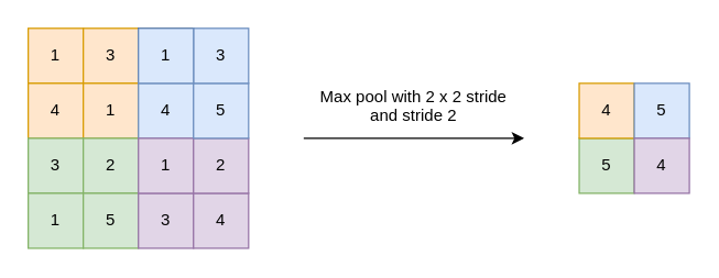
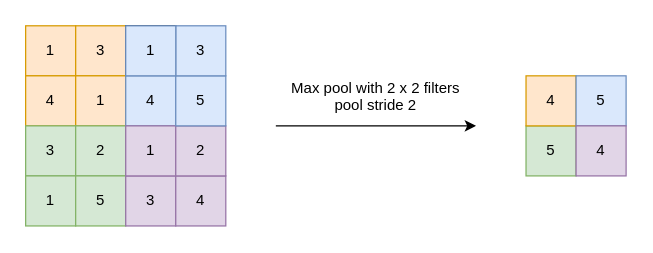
  <mxCell id="0" />
  <mxCell id="1" parent="0" />
  <mxCell id="2" value="1" style="whiteSpace=wrap;html=1;aspect=fixed;fillColor=#ffe6cc;strokeColor=#d79b00;" parent="1" vertex="1"><mxGeometry width="40" height="40" as="geometry" x="20" y="20" /></mxCell>
  <mxCell id="3" value="3" style="whiteSpace=wrap;html=1;aspect=fixed;fillColor=#ffe6cc;strokeColor=#d79b00;" parent="1" vertex="1"><mxGeometry x="60" width="40" height="40" as="geometry" y="20" /></mxCell>
  <mxCell id="4" value="4" style="whiteSpace=wrap;html=1;aspect=fixed;fillColor=#ffe6cc;strokeColor=#d79b00;" parent="1" vertex="1"><mxGeometry y="60" width="40" height="40" as="geometry" x="20" /></mxCell>
  <mxCell id="5" value="1" style="whiteSpace=wrap;html=1;aspect=fixed;fillColor=#ffe6cc;strokeColor=#d79b00;" parent="1" vertex="1"><mxGeometry x="60" y="60" width="40" height="40" as="geometry" /></mxCell>
  <mxCell id="6" value="3" style="whiteSpace=wrap;html=1;aspect=fixed;fillColor=#d5e8d4;strokeColor=#82b366;" parent="1" vertex="1"><mxGeometry y="100" width="40" height="40" as="geometry" x="20" /></mxCell>
  <mxCell id="7" value="2" style="whiteSpace=wrap;html=1;aspect=fixed;fillColor=#d5e8d4;strokeColor=#82b366;" parent="1" vertex="1"><mxGeometry x="60" y="100" width="40" height="40" as="geometry" /></mxCell>
  <mxCell id="8" value="1" style="whiteSpace=wrap;html=1;aspect=fixed;fillColor=#d5e8d4;strokeColor=#82b366;" parent="1" vertex="1"><mxGeometry y="140" width="40" height="40" as="geometry" x="20" /></mxCell>
  <mxCell id="9" value="5" style="whiteSpace=wrap;html=1;aspect=fixed;fillColor=#d5e8d4;strokeColor=#82b366;" parent="1" vertex="1"><mxGeometry x="60" y="140" width="40" height="40" as="geometry" /></mxCell>
  <mxCell id="10" value="" style="whiteSpace=wrap;html=1;aspect=fixed;" parent="1" vertex="1"><mxGeometry x="100" width="40" height="40" as="geometry" y="20" /></mxCell>
  <mxCell id="11" value="4" style="whiteSpace=wrap;html=1;aspect=fixed;fillColor=#dae8fc;strokeColor=#6c8ebf;" parent="1" vertex="1"><mxGeometry x="100" y="60" width="40" height="40" as="geometry" /></mxCell>
  <mxCell id="12" value="3" style="whiteSpace=wrap;html=1;aspect=fixed;fillColor=#e1d5e7;strokeColor=#9673a6;" parent="1" vertex="1"><mxGeometry x="100" y="140" width="40" height="40" as="geometry" /></mxCell>
  <mxCell id="13" value="1" style="whiteSpace=wrap;html=1;aspect=fixed;fillColor=#e1d5e7;strokeColor=#9673a6;" parent="1" vertex="1"><mxGeometry x="100" y="100" width="40" height="40" as="geometry" /></mxCell>
  <mxCell id="14" value="4" style="whiteSpace=wrap;html=1;aspect=fixed;fillColor=#e1d5e7;strokeColor=#9673a6;" parent="1" vertex="1"><mxGeometry x="140" y="140" width="40" height="40" as="geometry" /></mxCell>
  <mxCell id="15" value="2" style="whiteSpace=wrap;html=1;aspect=fixed;fillColor=#e1d5e7;strokeColor=#9673a6;" parent="1" vertex="1"><mxGeometry x="140" y="100" width="40" height="40" as="geometry" /></mxCell>
  <mxCell id="16" value="5" style="whiteSpace=wrap;html=1;aspect=fixed;fillColor=#dae8fc;strokeColor=#6c8ebf;" parent="1" vertex="1"><mxGeometry x="140" y="60" width="40" height="40" as="geometry" /></mxCell>
  <mxCell id="17" value="3" style="whiteSpace=wrap;html=1;aspect=fixed;fillColor=#dae8fc;strokeColor=#6c8ebf;" parent="1" vertex="1"><mxGeometry x="140" width="40" height="40" as="geometry" y="20" /></mxCell>
  <mxCell id="18" value="1" style="whiteSpace=wrap;html=1;aspect=fixed;fillColor=#dae8fc;strokeColor=#6c8ebf;" parent="1" vertex="1"><mxGeometry x="100" width="40" height="40" as="geometry" y="20" /></mxCell>
  <mxCell id="19" value="" style="endArrow=classic;html=1;" parent="1" edge="1"><mxGeometry width="50" height="50" relative="1" as="geometry"><mxPoint x="220" y="100" as="sourcePoint" /><mxPoint x="380" y="100" as="targetPoint" /></mxGeometry></mxCell>
- <mxCell id="20" value="Max pool with 2 x 2 stride" style="text;html=1;strokeColor=none;fillColor=none;align=center;verticalAlign=middle;whiteSpace=wrap;rounded=0;" parent="1" vertex="1"><mxGeometry x="210" y="60" width="180" height="20" as="geometry" /></mxCell>
+ <mxCell id="20" value="Max pool with 2 x 2 filters" style="text;html=1;strokeColor=none;fillColor=none;align=center;verticalAlign=middle;whiteSpace=wrap;rounded=0;" parent="1" vertex="1"><mxGeometry x="210" y="60" width="180" height="20" as="geometry" /></mxCell>
  <mxCell id="21" value="5" style="whiteSpace=wrap;html=1;aspect=fixed;fillColor=#d5e8d4;strokeColor=#82b366;" parent="1" vertex="1"><mxGeometry x="420" y="100" width="40" height="40" as="geometry" /></mxCell>
  <mxCell id="22" value="4" style="whiteSpace=wrap;html=1;aspect=fixed;fillColor=#ffe6cc;strokeColor=#d79b00;" parent="1" vertex="1"><mxGeometry x="420" y="60" width="40" height="40" as="geometry" /></mxCell>
  <mxCell id="23" value="5" style="whiteSpace=wrap;html=1;aspect=fixed;fillColor=#dae8fc;strokeColor=#6c8ebf;" parent="1" vertex="1"><mxGeometry x="460" y="60" width="40" height="40" as="geometry" /></mxCell>
  <mxCell id="24" value="4" style="whiteSpace=wrap;html=1;aspect=fixed;fillColor=#e1d5e7;strokeColor=#9673a6;" parent="1" vertex="1"><mxGeometry x="460" y="100" width="40" height="40" as="geometry" /></mxCell>
- <mxCell id="25" value="and stride 2" style="text;whiteSpace=wrap;html=1;align=center;" vertex="1" parent="1"><mxGeometry x="220" y="70" width="160" height="30" as="geometry" /></mxCell>
+ <mxCell id="25" value="pool stride 2" style="text;whiteSpace=wrap;html=1;align=center;" vertex="1" parent="1"><mxGeometry x="220" y="70" width="160" height="30" as="geometry" /></mxCell>
